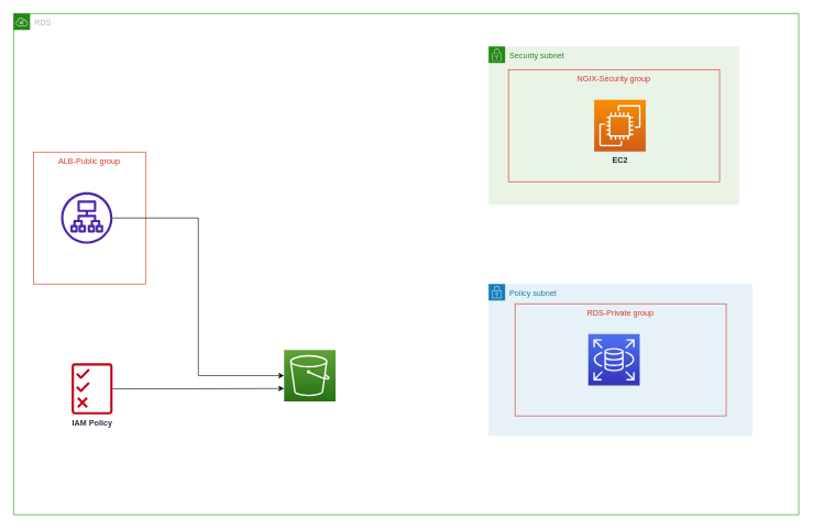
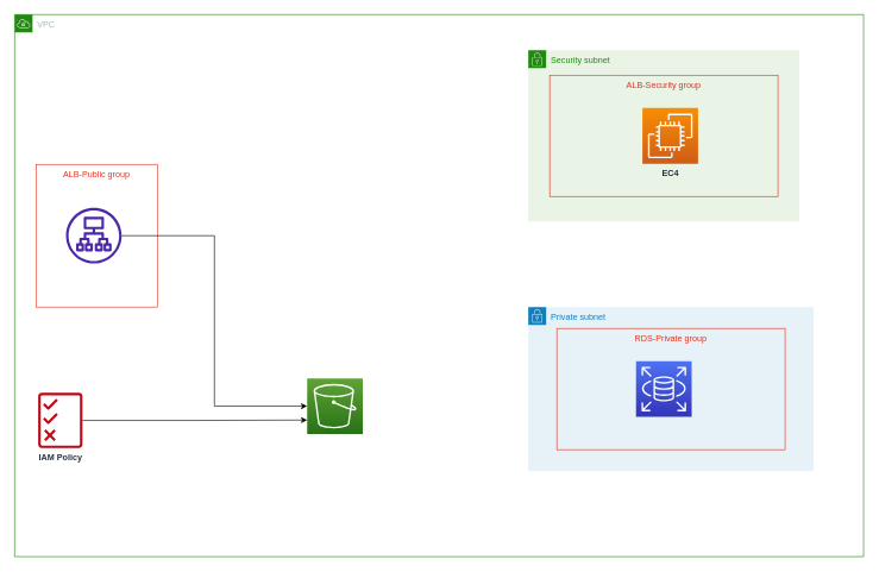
  <mxCell id="0" />
  <mxCell id="1" parent="0" />
- <mxCell id="2" value="RDS" style="points=[[0,0],[0.25,0],[0.5,0],[0.75,0],[1,0],[1,0.25],[1,0.5],[1,0.75],[1,1],[0.75,1],[0.5,1],[0.25,1],[0,1],[0,0.75],[0,0.5],[0,0.25]];outlineConnect=0;gradientColor=none;html=1;whiteSpace=wrap;fontSize=12;fontStyle=0;container=1;pointerEvents=0;collapsible=0;recursiveResize=0;shape=mxgraph.aws4.group;grIcon=mxgraph.aws4.group_vpc;strokeColor=#248814;fillColor=none;verticalAlign=top;align=left;spacingLeft=30;fontColor=#AAB7B8;dashed=0;" vertex="1" parent="1"><mxGeometry x="20" y="20" width="1190" height="760" as="geometry" /></mxCell>
+ <mxCell id="2" value="VPC" style="points=[[0,0],[0.25,0],[0.5,0],[0.75,0],[1,0],[1,0.25],[1,0.5],[1,0.75],[1,1],[0.75,1],[0.5,1],[0.25,1],[0,1],[0,0.75],[0,0.5],[0,0.25]];outlineConnect=0;gradientColor=none;html=1;whiteSpace=wrap;fontSize=12;fontStyle=0;container=1;pointerEvents=0;collapsible=0;recursiveResize=0;shape=mxgraph.aws4.group;grIcon=mxgraph.aws4.group_vpc;strokeColor=#248814;fillColor=none;verticalAlign=top;align=left;spacingLeft=30;fontColor=#AAB7B8;dashed=0;" vertex="1" parent="1"><mxGeometry x="20" y="20" width="1190" height="760" as="geometry" /></mxCell>
  <mxCell id="3" value="" style="sketch=0;points=[[0,0,0],[0.25,0,0],[0.5,0,0],[0.75,0,0],[1,0,0],[0,1,0],[0.25,1,0],[0.5,1,0],[0.75,1,0],[1,1,0],[0,0.25,0],[0,0.5,0],[0,0.75,0],[1,0.25,0],[1,0.5,0],[1,0.75,0]];outlineConnect=0;fontColor=#232F3E;gradientColor=#60A337;gradientDirection=north;fillColor=#277116;strokeColor=#ffffff;dashed=0;verticalLabelPosition=bottom;verticalAlign=top;align=center;html=1;fontSize=12;fontStyle=0;aspect=fixed;shape=mxgraph.aws4.resourceIcon;resIcon=mxgraph.aws4.s3;" vertex="1" parent="2"><mxGeometry x="410" y="510" width="78" height="78" as="geometry" /></mxCell>
  <mxCell id="4" style="edgeStyle=orthogonalEdgeStyle;rounded=0;orthogonalLoop=1;jettySize=auto;html=1;entryX=0;entryY=0.75;entryDx=0;entryDy=0;entryPerimeter=0;" edge="1" parent="2" source="5" target="3"><mxGeometry relative="1" as="geometry" /></mxCell>
- <mxCell id="5" value="&lt;b&gt;IAM Policy&lt;/b&gt;" style="sketch=0;outlineConnect=0;fontColor=#232F3E;gradientColor=none;fillColor=#BF0816;strokeColor=none;dashed=0;verticalLabelPosition=bottom;verticalAlign=top;align=center;html=1;fontSize=12;fontStyle=0;aspect=fixed;pointerEvents=1;shape=mxgraph.aws4.permissions;" vertex="1" parent="2"><mxGeometry x="88" y="530" width="62" height="78" as="geometry" /></mxCell>
+ <mxCell id="5" value="&lt;b&gt;IAM Policy&lt;/b&gt;" style="sketch=0;outlineConnect=0;fontColor=#232F3E;gradientColor=none;fillColor=#BF0816;strokeColor=none;dashed=0;verticalLabelPosition=bottom;verticalAlign=top;align=center;html=1;fontSize=12;fontStyle=0;aspect=fixed;pointerEvents=1;shape=mxgraph.aws4.permissions;" vertex="1" parent="2"><mxGeometry x="33" y="530" width="62" height="78" as="geometry" /></mxCell>
  <mxCell id="6" value="ALB-Public group" style="fillColor=none;strokeColor=#DD3522;verticalAlign=top;fontStyle=0;fontColor=#DD3522;whiteSpace=wrap;html=1;" vertex="1" parent="2"><mxGeometry x="30" y="210" width="170" height="200" as="geometry" /></mxCell>
  <mxCell id="7" style="edgeStyle=orthogonalEdgeStyle;rounded=0;orthogonalLoop=1;jettySize=auto;html=1;entryX=0;entryY=0.5;entryDx=0;entryDy=0;entryPerimeter=0;" edge="1" parent="2" source="8" target="3"><mxGeometry relative="1" as="geometry" /></mxCell>
  <mxCell id="8" value="" style="sketch=0;outlineConnect=0;fontColor=#232F3E;gradientColor=none;fillColor=#4D27AA;strokeColor=none;dashed=0;verticalLabelPosition=bottom;verticalAlign=top;align=center;html=1;fontSize=12;fontStyle=0;aspect=fixed;pointerEvents=1;shape=mxgraph.aws4.application_load_balancer;" vertex="1" parent="2"><mxGeometry x="72" y="271" width="78" height="78" as="geometry" /></mxCell>
  <mxCell id="9" value="Security subnet" style="points=[[0,0],[0.25,0],[0.5,0],[0.75,0],[1,0],[1,0.25],[1,0.5],[1,0.75],[1,1],[0.75,1],[0.5,1],[0.25,1],[0,1],[0,0.75],[0,0.5],[0,0.25]];outlineConnect=0;gradientColor=none;html=1;whiteSpace=wrap;fontSize=12;fontStyle=0;container=1;pointerEvents=0;collapsible=0;recursiveResize=0;shape=mxgraph.aws4.group;grIcon=mxgraph.aws4.group_security_group;grStroke=0;strokeColor=#248814;fillColor=#E9F3E6;verticalAlign=top;align=left;spacingLeft=30;fontColor=#248814;dashed=0;" vertex="1" parent="2"><mxGeometry x="720" y="50" width="380" height="240" as="geometry" /></mxCell>
- <mxCell id="10" value="NGIX-Security group" style="fillColor=none;strokeColor=#DD3522;verticalAlign=top;fontStyle=0;fontColor=#DD3522;whiteSpace=wrap;html=1;" vertex="1" parent="9"><mxGeometry x="30" y="35" width="320" height="170" as="geometry" /></mxCell>
- <mxCell id="11" value="&lt;b&gt;EC2&lt;/b&gt;" style="sketch=0;points=[[0,0,0],[0.25,0,0],[0.5,0,0],[0.75,0,0],[1,0,0],[0,1,0],[0.25,1,0],[0.5,1,0],[0.75,1,0],[1,1,0],[0,0.25,0],[0,0.5,0],[0,0.75,0],[1,0.25,0],[1,0.5,0],[1,0.75,0]];outlineConnect=0;fontColor=#232F3E;gradientColor=#F78E04;gradientDirection=north;fillColor=#D05C17;strokeColor=#ffffff;dashed=0;verticalLabelPosition=bottom;verticalAlign=top;align=center;html=1;fontSize=12;fontStyle=0;aspect=fixed;shape=mxgraph.aws4.resourceIcon;resIcon=mxgraph.aws4.ec2;" vertex="1" parent="9"><mxGeometry x="160" y="81" width="78" height="78" as="geometry" /></mxCell>
- <mxCell id="12" value="Policy subnet" style="points=[[0,0],[0.25,0],[0.5,0],[0.75,0],[1,0],[1,0.25],[1,0.5],[1,0.75],[1,1],[0.75,1],[0.5,1],[0.25,1],[0,1],[0,0.75],[0,0.5],[0,0.25]];outlineConnect=0;gradientColor=none;html=1;whiteSpace=wrap;fontSize=12;fontStyle=0;container=1;pointerEvents=0;collapsible=0;recursiveResize=0;shape=mxgraph.aws4.group;grIcon=mxgraph.aws4.group_security_group;grStroke=0;strokeColor=#147EBA;fillColor=#E6F2F8;verticalAlign=top;align=left;spacingLeft=30;fontColor=#147EBA;dashed=0;" vertex="1" parent="2"><mxGeometry x="720" y="410" width="400" height="230" as="geometry" /></mxCell>
+ <mxCell id="10" value="ALB-Security group" style="fillColor=none;strokeColor=#DD3522;verticalAlign=top;fontStyle=0;fontColor=#DD3522;whiteSpace=wrap;html=1;" vertex="1" parent="9"><mxGeometry x="30" y="35" width="320" height="170" as="geometry" /></mxCell>
+ <mxCell id="11" value="&lt;b&gt;EC4&lt;/b&gt;" style="sketch=0;points=[[0,0,0],[0.25,0,0],[0.5,0,0],[0.75,0,0],[1,0,0],[0,1,0],[0.25,1,0],[0.5,1,0],[0.75,1,0],[1,1,0],[0,0.25,0],[0,0.5,0],[0,0.75,0],[1,0.25,0],[1,0.5,0],[1,0.75,0]];outlineConnect=0;fontColor=#232F3E;gradientColor=#F78E04;gradientDirection=north;fillColor=#D05C17;strokeColor=#ffffff;dashed=0;verticalLabelPosition=bottom;verticalAlign=top;align=center;html=1;fontSize=12;fontStyle=0;aspect=fixed;shape=mxgraph.aws4.resourceIcon;resIcon=mxgraph.aws4.ec2;" vertex="1" parent="9"><mxGeometry x="160" y="81" width="78" height="78" as="geometry" /></mxCell>
+ <mxCell id="12" value="Private subnet" style="points=[[0,0],[0.25,0],[0.5,0],[0.75,0],[1,0],[1,0.25],[1,0.5],[1,0.75],[1,1],[0.75,1],[0.5,1],[0.25,1],[0,1],[0,0.75],[0,0.5],[0,0.25]];outlineConnect=0;gradientColor=none;html=1;whiteSpace=wrap;fontSize=12;fontStyle=0;container=1;pointerEvents=0;collapsible=0;recursiveResize=0;shape=mxgraph.aws4.group;grIcon=mxgraph.aws4.group_security_group;grStroke=0;strokeColor=#147EBA;fillColor=#E6F2F8;verticalAlign=top;align=left;spacingLeft=30;fontColor=#147EBA;dashed=0;" vertex="1" parent="2"><mxGeometry x="720" y="410" width="400" height="230" as="geometry" /></mxCell>
  <mxCell id="13" value="RDS-Private group" style="fillColor=none;strokeColor=#DD3522;verticalAlign=top;fontStyle=0;fontColor=#DD3522;whiteSpace=wrap;html=1;" vertex="1" parent="12"><mxGeometry x="40" y="30" width="320" height="170" as="geometry" /></mxCell>
  <mxCell id="14" value="" style="sketch=0;points=[[0,0,0],[0.25,0,0],[0.5,0,0],[0.75,0,0],[1,0,0],[0,1,0],[0.25,1,0],[0.5,1,0],[0.75,1,0],[1,1,0],[0,0.25,0],[0,0.5,0],[0,0.75,0],[1,0.25,0],[1,0.5,0],[1,0.75,0]];outlineConnect=0;fontColor=#232F3E;gradientColor=#4D72F3;gradientDirection=north;fillColor=#3334B9;strokeColor=#ffffff;dashed=0;verticalLabelPosition=bottom;verticalAlign=top;align=center;html=1;fontSize=12;fontStyle=0;aspect=fixed;shape=mxgraph.aws4.resourceIcon;resIcon=mxgraph.aws4.rds;" vertex="1" parent="12"><mxGeometry x="151" y="76" width="78" height="78" as="geometry" /></mxCell>
